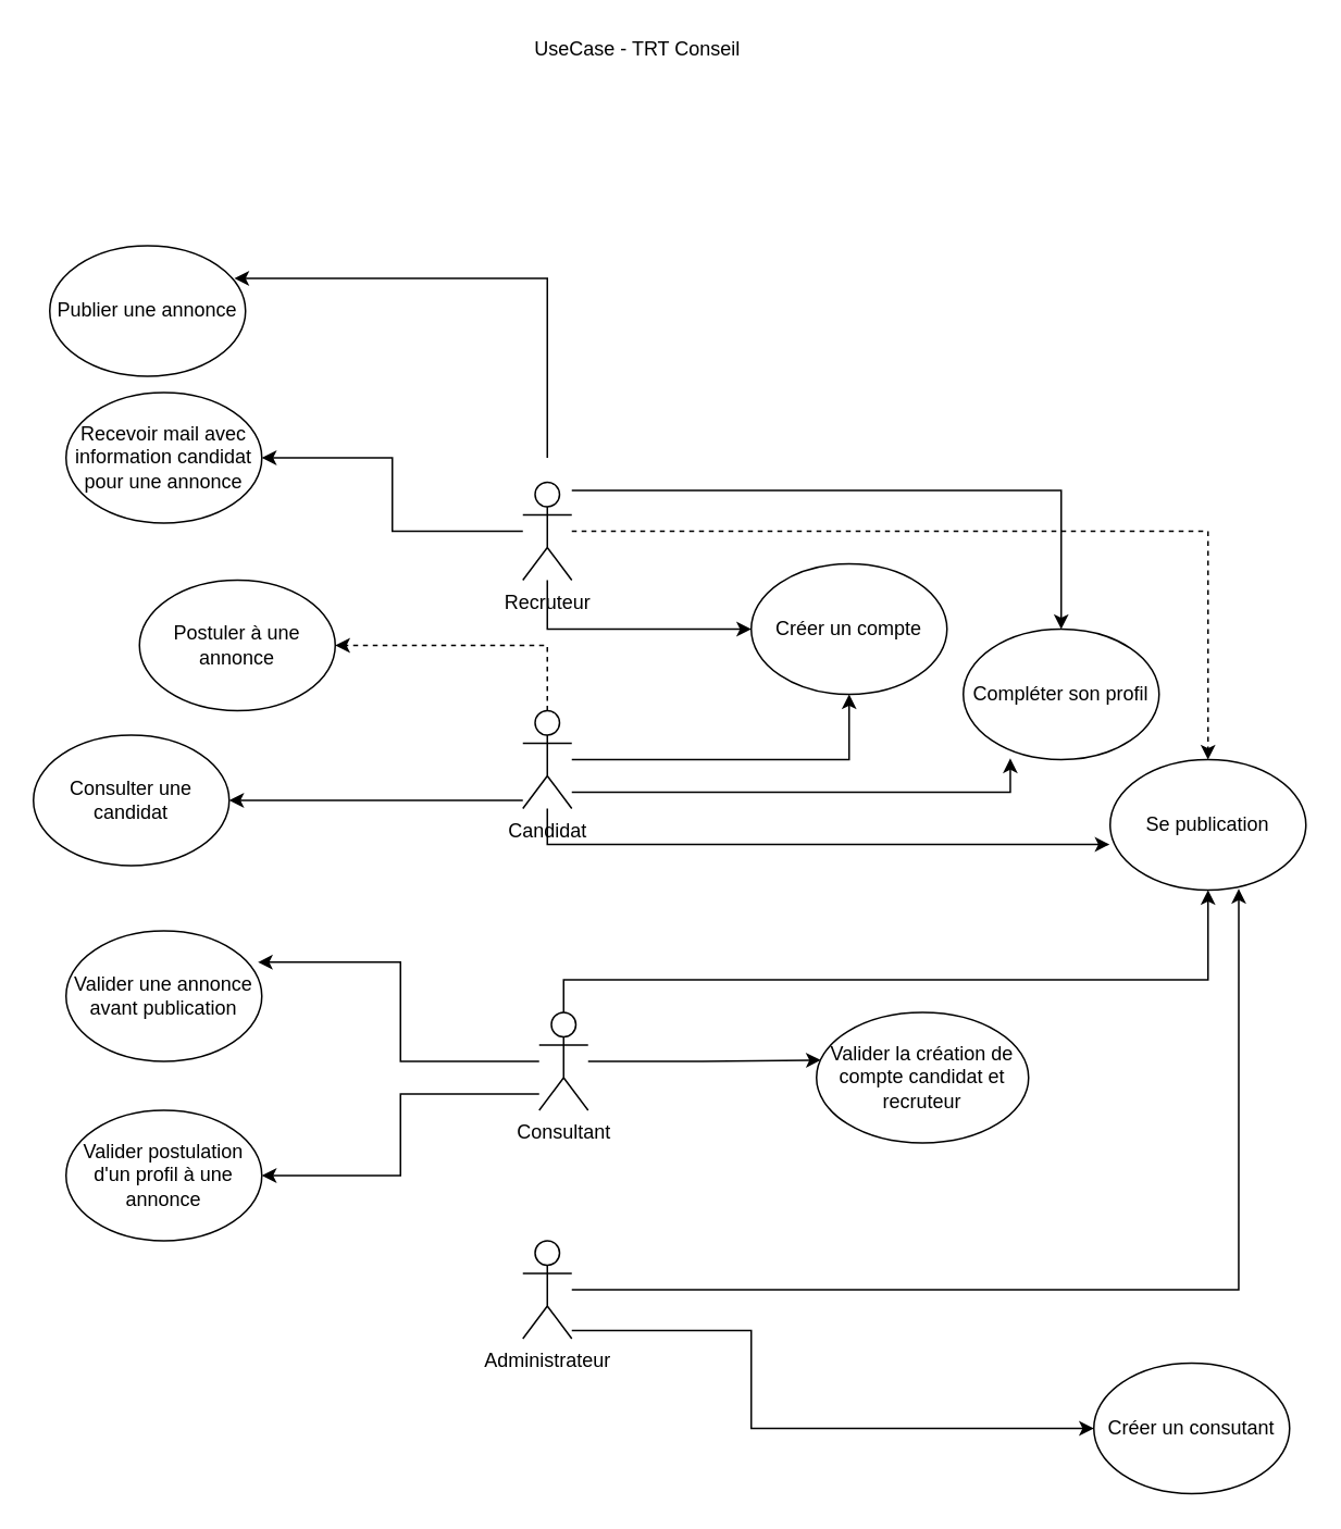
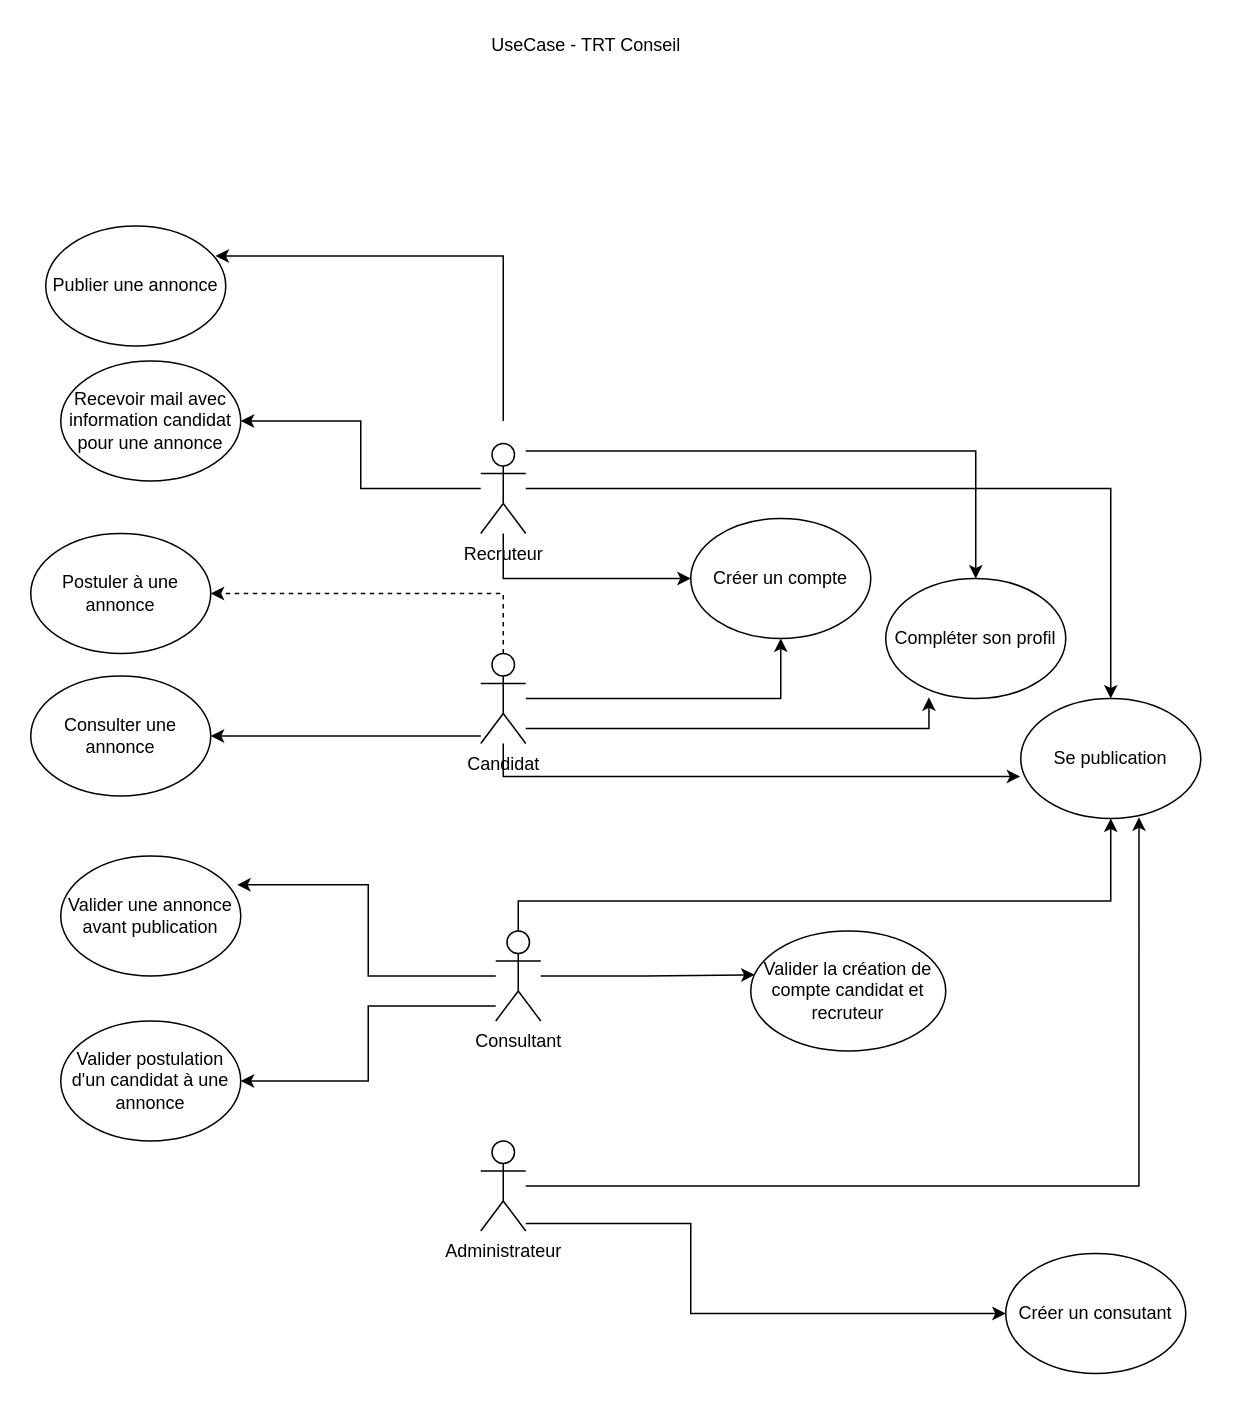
  <mxCell id="0" />
  <mxCell id="1" parent="0" />
- <mxCell id="2" style="edgeStyle=orthogonalEdgeStyle;rounded=0;orthogonalLoop=1;jettySize=auto;html=1;dashed=1;" parent="1" source="7" target="23" edge="1"><mxGeometry relative="1" as="geometry" /></mxCell>
+ <mxCell id="2" style="edgeStyle=orthogonalEdgeStyle;rounded=0;orthogonalLoop=1;jettySize=auto;html=1;" parent="1" source="7" target="23" edge="1"><mxGeometry relative="1" as="geometry" /></mxCell>
  <mxCell id="3" style="edgeStyle=orthogonalEdgeStyle;rounded=0;orthogonalLoop=1;jettySize=auto;html=1;entryX=0.5;entryY=0;entryDx=0;entryDy=0;" parent="1" source="7" target="25" edge="1"><mxGeometry relative="1" as="geometry"><Array as="points"><mxPoint x="650" y="300" /></Array></mxGeometry></mxCell>
  <mxCell id="4" style="edgeStyle=orthogonalEdgeStyle;rounded=0;orthogonalLoop=1;jettySize=auto;html=1;entryX=0;entryY=0.5;entryDx=0;entryDy=0;" parent="1" source="7" target="22" edge="1"><mxGeometry relative="1" as="geometry"><Array as="points"><mxPoint x="335" y="385" /></Array></mxGeometry></mxCell>
  <mxCell id="5" style="edgeStyle=orthogonalEdgeStyle;rounded=0;orthogonalLoop=1;jettySize=auto;html=1;entryX=1;entryY=0.5;entryDx=0;entryDy=0;" parent="1" source="7" target="31" edge="1"><mxGeometry relative="1" as="geometry" /></mxCell>
  <mxCell id="6" style="edgeStyle=orthogonalEdgeStyle;rounded=0;orthogonalLoop=1;jettySize=auto;html=1;entryX=0.943;entryY=0.25;entryDx=0;entryDy=0;entryPerimeter=0;" parent="1" target="26" edge="1"><mxGeometry relative="1" as="geometry"><mxPoint x="335" y="280" as="sourcePoint" /><Array as="points"><mxPoint x="335" y="170" /></Array></mxGeometry></mxCell>
  <mxCell id="7" value="Recruteur" style="shape=umlActor;verticalLabelPosition=bottom;verticalAlign=top;html=1;outlineConnect=0;direction=east;" parent="1" vertex="1"><mxGeometry x="320" y="295" width="30" height="60" as="geometry" /></mxCell>
  <mxCell id="8" style="edgeStyle=orthogonalEdgeStyle;rounded=0;orthogonalLoop=1;jettySize=auto;html=1;entryX=0.5;entryY=1;entryDx=0;entryDy=0;" parent="1" source="12" target="23" edge="1"><mxGeometry relative="1" as="geometry"><Array as="points"><mxPoint x="345" y="600" /><mxPoint x="740" y="600" /></Array></mxGeometry></mxCell>
  <mxCell id="9" style="edgeStyle=orthogonalEdgeStyle;rounded=0;orthogonalLoop=1;jettySize=auto;html=1;entryX=0.02;entryY=0.365;entryDx=0;entryDy=0;entryPerimeter=0;" parent="1" source="12" target="28" edge="1"><mxGeometry relative="1" as="geometry" /></mxCell>
  <mxCell id="10" style="edgeStyle=orthogonalEdgeStyle;rounded=0;orthogonalLoop=1;jettySize=auto;html=1;entryX=0.98;entryY=0.24;entryDx=0;entryDy=0;entryPerimeter=0;" parent="1" source="12" target="29" edge="1"><mxGeometry relative="1" as="geometry" /></mxCell>
  <mxCell id="11" style="edgeStyle=orthogonalEdgeStyle;rounded=0;orthogonalLoop=1;jettySize=auto;html=1;entryX=1;entryY=0.5;entryDx=0;entryDy=0;" parent="1" source="12" target="30" edge="1"><mxGeometry relative="1" as="geometry"><Array as="points"><mxPoint x="245" y="670" /><mxPoint x="245" y="720" /></Array></mxGeometry></mxCell>
  <mxCell id="12" value="Consultant" style="shape=umlActor;verticalLabelPosition=bottom;verticalAlign=top;html=1;" parent="1" vertex="1"><mxGeometry x="330" y="620" width="30" height="60" as="geometry" /></mxCell>
  <mxCell id="13" style="edgeStyle=orthogonalEdgeStyle;rounded=0;orthogonalLoop=1;jettySize=auto;html=1;" parent="1" source="18" target="22" edge="1"><mxGeometry relative="1" as="geometry" /></mxCell>
  <mxCell id="14" style="edgeStyle=orthogonalEdgeStyle;rounded=0;orthogonalLoop=1;jettySize=auto;html=1;entryX=-0.003;entryY=0.65;entryDx=0;entryDy=0;entryPerimeter=0;" parent="1" source="18" target="23" edge="1"><mxGeometry relative="1" as="geometry"><mxPoint x="670" y="515" as="targetPoint" /><Array as="points"><mxPoint x="335" y="517" /></Array></mxGeometry></mxCell>
  <mxCell id="15" style="edgeStyle=orthogonalEdgeStyle;rounded=0;orthogonalLoop=1;jettySize=auto;html=1;entryX=0.24;entryY=0.99;entryDx=0;entryDy=0;entryPerimeter=0;" parent="1" source="18" target="25" edge="1"><mxGeometry relative="1" as="geometry"><Array as="points"><mxPoint x="619" y="485" /></Array></mxGeometry></mxCell>
  <mxCell id="16" style="edgeStyle=orthogonalEdgeStyle;rounded=0;orthogonalLoop=1;jettySize=auto;html=1;entryX=1;entryY=0.5;entryDx=0;entryDy=0;dashed=1;" edge="1" parent="1" source="18" target="27"><mxGeometry relative="1" as="geometry"><Array as="points"><mxPoint x="335" y="395" /></Array></mxGeometry></mxCell>
  <mxCell id="17" style="edgeStyle=orthogonalEdgeStyle;rounded=0;orthogonalLoop=1;jettySize=auto;html=1;" edge="1" parent="1" source="18" target="33"><mxGeometry relative="1" as="geometry"><Array as="points"><mxPoint x="270" y="490" /><mxPoint x="270" y="490" /></Array></mxGeometry></mxCell>
  <mxCell id="18" value="Candidat" style="shape=umlActor;verticalLabelPosition=bottom;verticalAlign=top;html=1;" parent="1" vertex="1"><mxGeometry x="320" y="435" width="30" height="60" as="geometry" /></mxCell>
  <mxCell id="19" style="edgeStyle=orthogonalEdgeStyle;rounded=0;orthogonalLoop=1;jettySize=auto;html=1;entryX=0.657;entryY=0.99;entryDx=0;entryDy=0;entryPerimeter=0;" parent="1" source="21" target="23" edge="1"><mxGeometry relative="1" as="geometry" /></mxCell>
  <mxCell id="20" style="edgeStyle=orthogonalEdgeStyle;rounded=0;orthogonalLoop=1;jettySize=auto;html=1;entryX=0;entryY=0.5;entryDx=0;entryDy=0;" parent="1" source="21" target="24" edge="1"><mxGeometry relative="1" as="geometry"><Array as="points"><mxPoint x="460" y="815" /><mxPoint x="460" y="875" /></Array></mxGeometry></mxCell>
  <mxCell id="21" value="Administrateur" style="shape=umlActor;verticalLabelPosition=bottom;verticalAlign=top;html=1;" parent="1" vertex="1"><mxGeometry x="320" y="760" width="30" height="60" as="geometry" /></mxCell>
  <mxCell id="22" value="Créer un compte" style="ellipse;whiteSpace=wrap;html=1;" parent="1" vertex="1"><mxGeometry x="460" y="345" width="120" height="80" as="geometry" /></mxCell>
  <mxCell id="23" value="Se publication" style="ellipse;whiteSpace=wrap;html=1;" parent="1" vertex="1"><mxGeometry x="680" y="465" width="120" height="80" as="geometry" /></mxCell>
  <mxCell id="24" value="Créer un consutant" style="ellipse;whiteSpace=wrap;html=1;" parent="1" vertex="1"><mxGeometry x="670" y="835" width="120" height="80" as="geometry" /></mxCell>
  <mxCell id="25" value="Compléter son profil" style="ellipse;whiteSpace=wrap;html=1;" parent="1" vertex="1"><mxGeometry x="590" y="385" width="120" height="80" as="geometry" /></mxCell>
  <mxCell id="26" value="Publier une annonce" style="ellipse;whiteSpace=wrap;html=1;" parent="1" vertex="1"><mxGeometry x="30" y="150" width="120" height="80" as="geometry" /></mxCell>
- <mxCell id="27" value="Postuler à une annonce" style="ellipse;whiteSpace=wrap;html=1;" parent="1" vertex="1"><mxGeometry x="85" y="355" width="120" height="80" as="geometry" /></mxCell>
+ <mxCell id="27" value="Postuler à une annonce" style="ellipse;whiteSpace=wrap;html=1;" parent="1" vertex="1"><mxGeometry x="20" y="355" width="120" height="80" as="geometry" /></mxCell>
  <mxCell id="28" value="Valider la création de compte candidat et recruteur" style="ellipse;whiteSpace=wrap;html=1;" parent="1" vertex="1"><mxGeometry x="500" y="620" width="130" height="80" as="geometry" /></mxCell>
  <mxCell id="29" value="Valider une annonce avant publication" style="ellipse;whiteSpace=wrap;html=1;" parent="1" vertex="1"><mxGeometry x="40" y="570" width="120" height="80" as="geometry" /></mxCell>
- <mxCell id="30" value="Valider postulation d'un profil à une annonce" style="ellipse;whiteSpace=wrap;html=1;" parent="1" vertex="1"><mxGeometry x="40" y="680" width="120" height="80" as="geometry" /></mxCell>
+ <mxCell id="30" value="Valider postulation d'un candidat à une annonce" style="ellipse;whiteSpace=wrap;html=1;" parent="1" vertex="1"><mxGeometry x="40" y="680" width="120" height="80" as="geometry" /></mxCell>
  <mxCell id="31" value="Recevoir mail avec information candidat pour une annonce" style="ellipse;whiteSpace=wrap;html=1;" parent="1" vertex="1"><mxGeometry x="40" y="240" width="120" height="80" as="geometry" /></mxCell>
  <mxCell id="32" value="UseCase - TRT Conseil" style="text;html=1;align=center;verticalAlign=middle;resizable=0;points=[];autosize=1;strokeColor=none;fillColor=none;" parent="1" vertex="1"><mxGeometry x="320" y="20" width="140" height="20" as="geometry" /></mxCell>
- <mxCell id="33" value="Consulter une candidat" style="ellipse;whiteSpace=wrap;html=1;" vertex="1" parent="1"><mxGeometry x="20" y="450" width="120" height="80" as="geometry" /></mxCell>
+ <mxCell id="33" value="Consulter une annonce" style="ellipse;whiteSpace=wrap;html=1;" vertex="1" parent="1"><mxGeometry x="20" y="450" width="120" height="80" as="geometry" /></mxCell>
